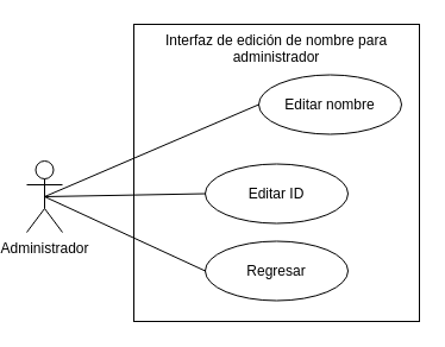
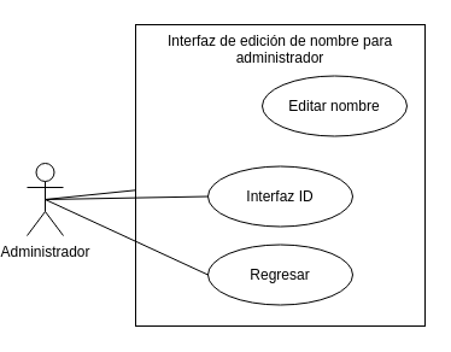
  <mxCell id="0" />
  <mxCell id="1" parent="0" />
  <mxCell id="2" value="Administrador" style="shape=umlActor;verticalLabelPosition=bottom;verticalAlign=top;html=1;outlineConnect=0;fillColor=none;" vertex="1" parent="1"><mxGeometry x="20" y="135" width="30" height="60" as="geometry" /></mxCell>
  <mxCell id="3" value="Interfaz de edición de nombre para administrador" style="rounded=0;whiteSpace=wrap;html=1;fillColor=none;verticalAlign=top;" vertex="1" parent="1"><mxGeometry x="110" y="20" width="240" height="250" as="geometry" /></mxCell>
  <mxCell id="4" value="Editar nombre" style="ellipse;whiteSpace=wrap;html=1;fillColor=none;" vertex="1" parent="1"><mxGeometry x="215" y="62.5" width="120" height="50" as="geometry" /></mxCell>
- <mxCell id="5" value="Editar ID" style="ellipse;whiteSpace=wrap;html=1;fillColor=none;" vertex="1" parent="1"><mxGeometry x="170" y="137.5" width="120" height="50" as="geometry" /></mxCell>
- <mxCell id="6" value="" style="endArrow=none;html=1;rounded=0;entryX=0;entryY=0.5;entryDx=0;entryDy=0;exitX=0.5;exitY=0.5;exitDx=0;exitDy=0;exitPerimeter=0;" edge="1" parent="1" source="2" target="4"><mxGeometry width="50" height="50" relative="1" as="geometry"><mxPoint x="25" y="155" as="sourcePoint" /><mxPoint x="180" y="170" as="targetPoint" /></mxGeometry></mxCell>
+ <mxCell id="5" value="Interfaz ID" style="ellipse;whiteSpace=wrap;html=1;fillColor=none;" vertex="1" parent="1"><mxGeometry x="170" y="137.5" width="120" height="50" as="geometry" /></mxCell>
+ <mxCell id="6" value="" style="endArrow=none;html=1;rounded=0;exitX=0.5;exitY=0.5;exitDx=0;exitDy=0;exitPerimeter=0;" edge="1" parent="1" source="2" target="3"><mxGeometry width="50" height="50" relative="1" as="geometry"><mxPoint x="25" y="155" as="sourcePoint" /><mxPoint x="180" y="170" as="targetPoint" /></mxGeometry></mxCell>
  <mxCell id="7" value="" style="endArrow=none;html=1;rounded=0;exitX=0.5;exitY=0.5;exitDx=0;exitDy=0;exitPerimeter=0;entryX=0;entryY=0.5;entryDx=0;entryDy=0;" edge="1" parent="1" source="2" target="5"><mxGeometry width="50" height="50" relative="1" as="geometry"><mxPoint x="25" y="155" as="sourcePoint" /><mxPoint x="180" y="230" as="targetPoint" /></mxGeometry></mxCell>
  <mxCell id="8" value="Regresar" style="ellipse;whiteSpace=wrap;html=1;fillColor=none;" vertex="1" parent="1"><mxGeometry x="170" y="202.5" width="120" height="50" as="geometry" /></mxCell>
  <mxCell id="9" value="" style="endArrow=none;html=1;rounded=0;exitX=0.5;exitY=0.5;exitDx=0;exitDy=0;exitPerimeter=0;entryX=0;entryY=0.5;entryDx=0;entryDy=0;" edge="1" parent="1" source="2" target="8"><mxGeometry width="50" height="50" relative="1" as="geometry"><mxPoint x="40" y="255" as="sourcePoint" /><mxPoint x="175" y="370" as="targetPoint" /></mxGeometry></mxCell>
